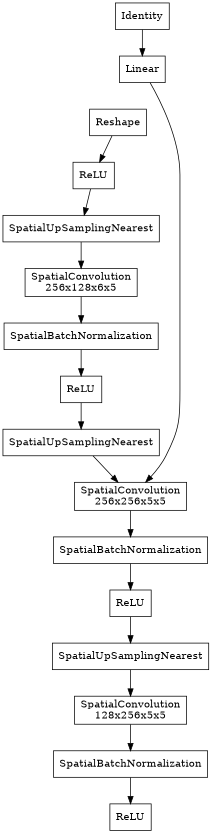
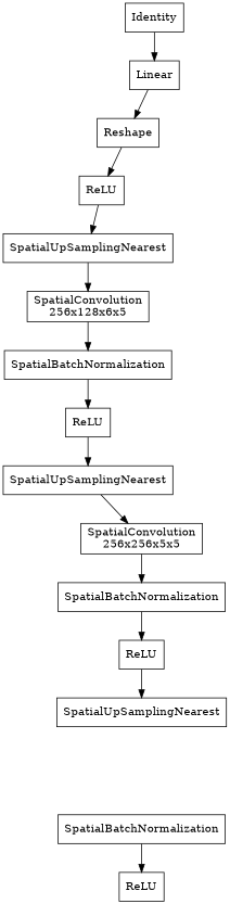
  digraph {
    node [shape=box]
    n1 [label=Identity]
    n2 [label=Linear]
    n3 [label=Reshape]
    n4 [label=ReLU]
    n5 [label=SpatialUpSamplingNearest]
    n6 [label="SpatialConvolution\n256x128x6x5"]
    n7 [label=SpatialBatchNormalization]
    n8 [label=ReLU]
    n9 [label=SpatialUpSamplingNearest]
    n10 [label="SpatialConvolution\n256x256x5x5"]
    n11 [label=SpatialBatchNormalization]
    n12 [label=ReLU]
    n13 [label=SpatialUpSamplingNearest]
-   n14 [label="SpatialConvolution\n128x256x5x5"]
    n15 [label=SpatialBatchNormalization]
    n16 [label=ReLU]
    n1 -> n2
-   n2 -> n10
+   n2 -> n3
    n3 -> n4
    n4 -> n5
    n5 -> n6
    n6 -> n7
    n7 -> n8
    n8 -> n9
    n9 -> n10
    n10 -> n11
    n11 -> n12
    n12 -> n13
-   n13 -> n14
-   n14 -> n15
    n15 -> n16
  }
